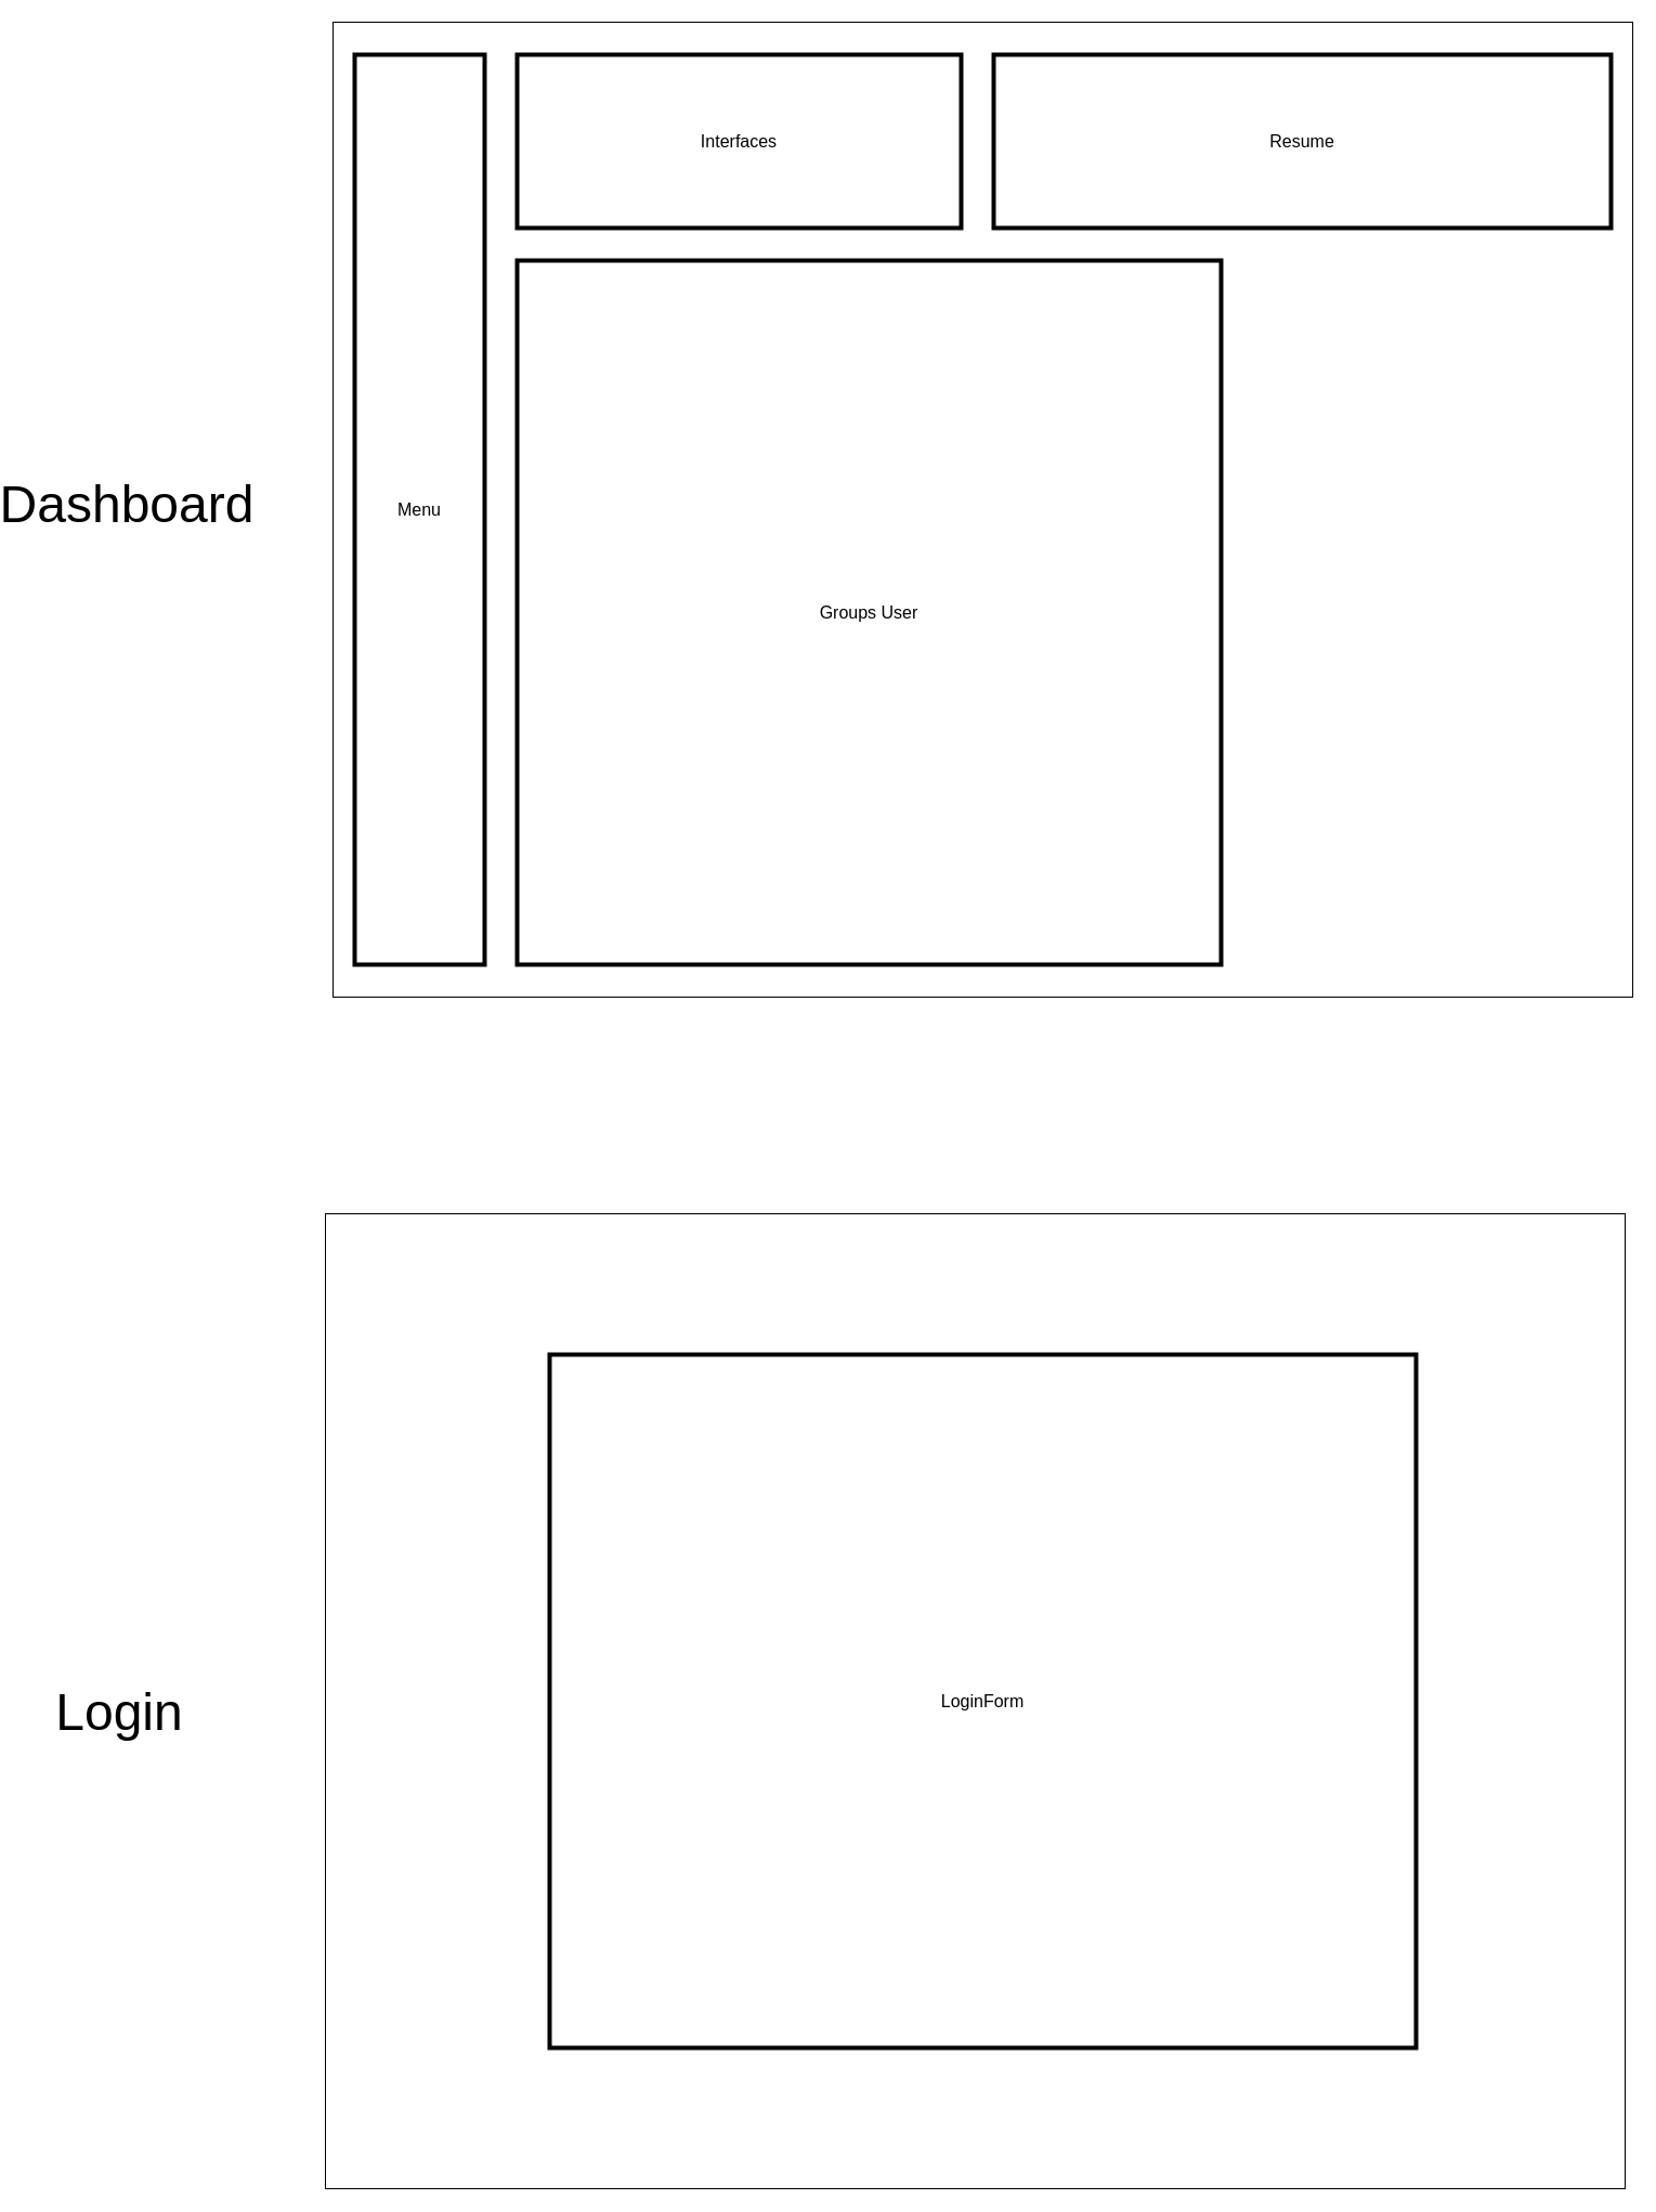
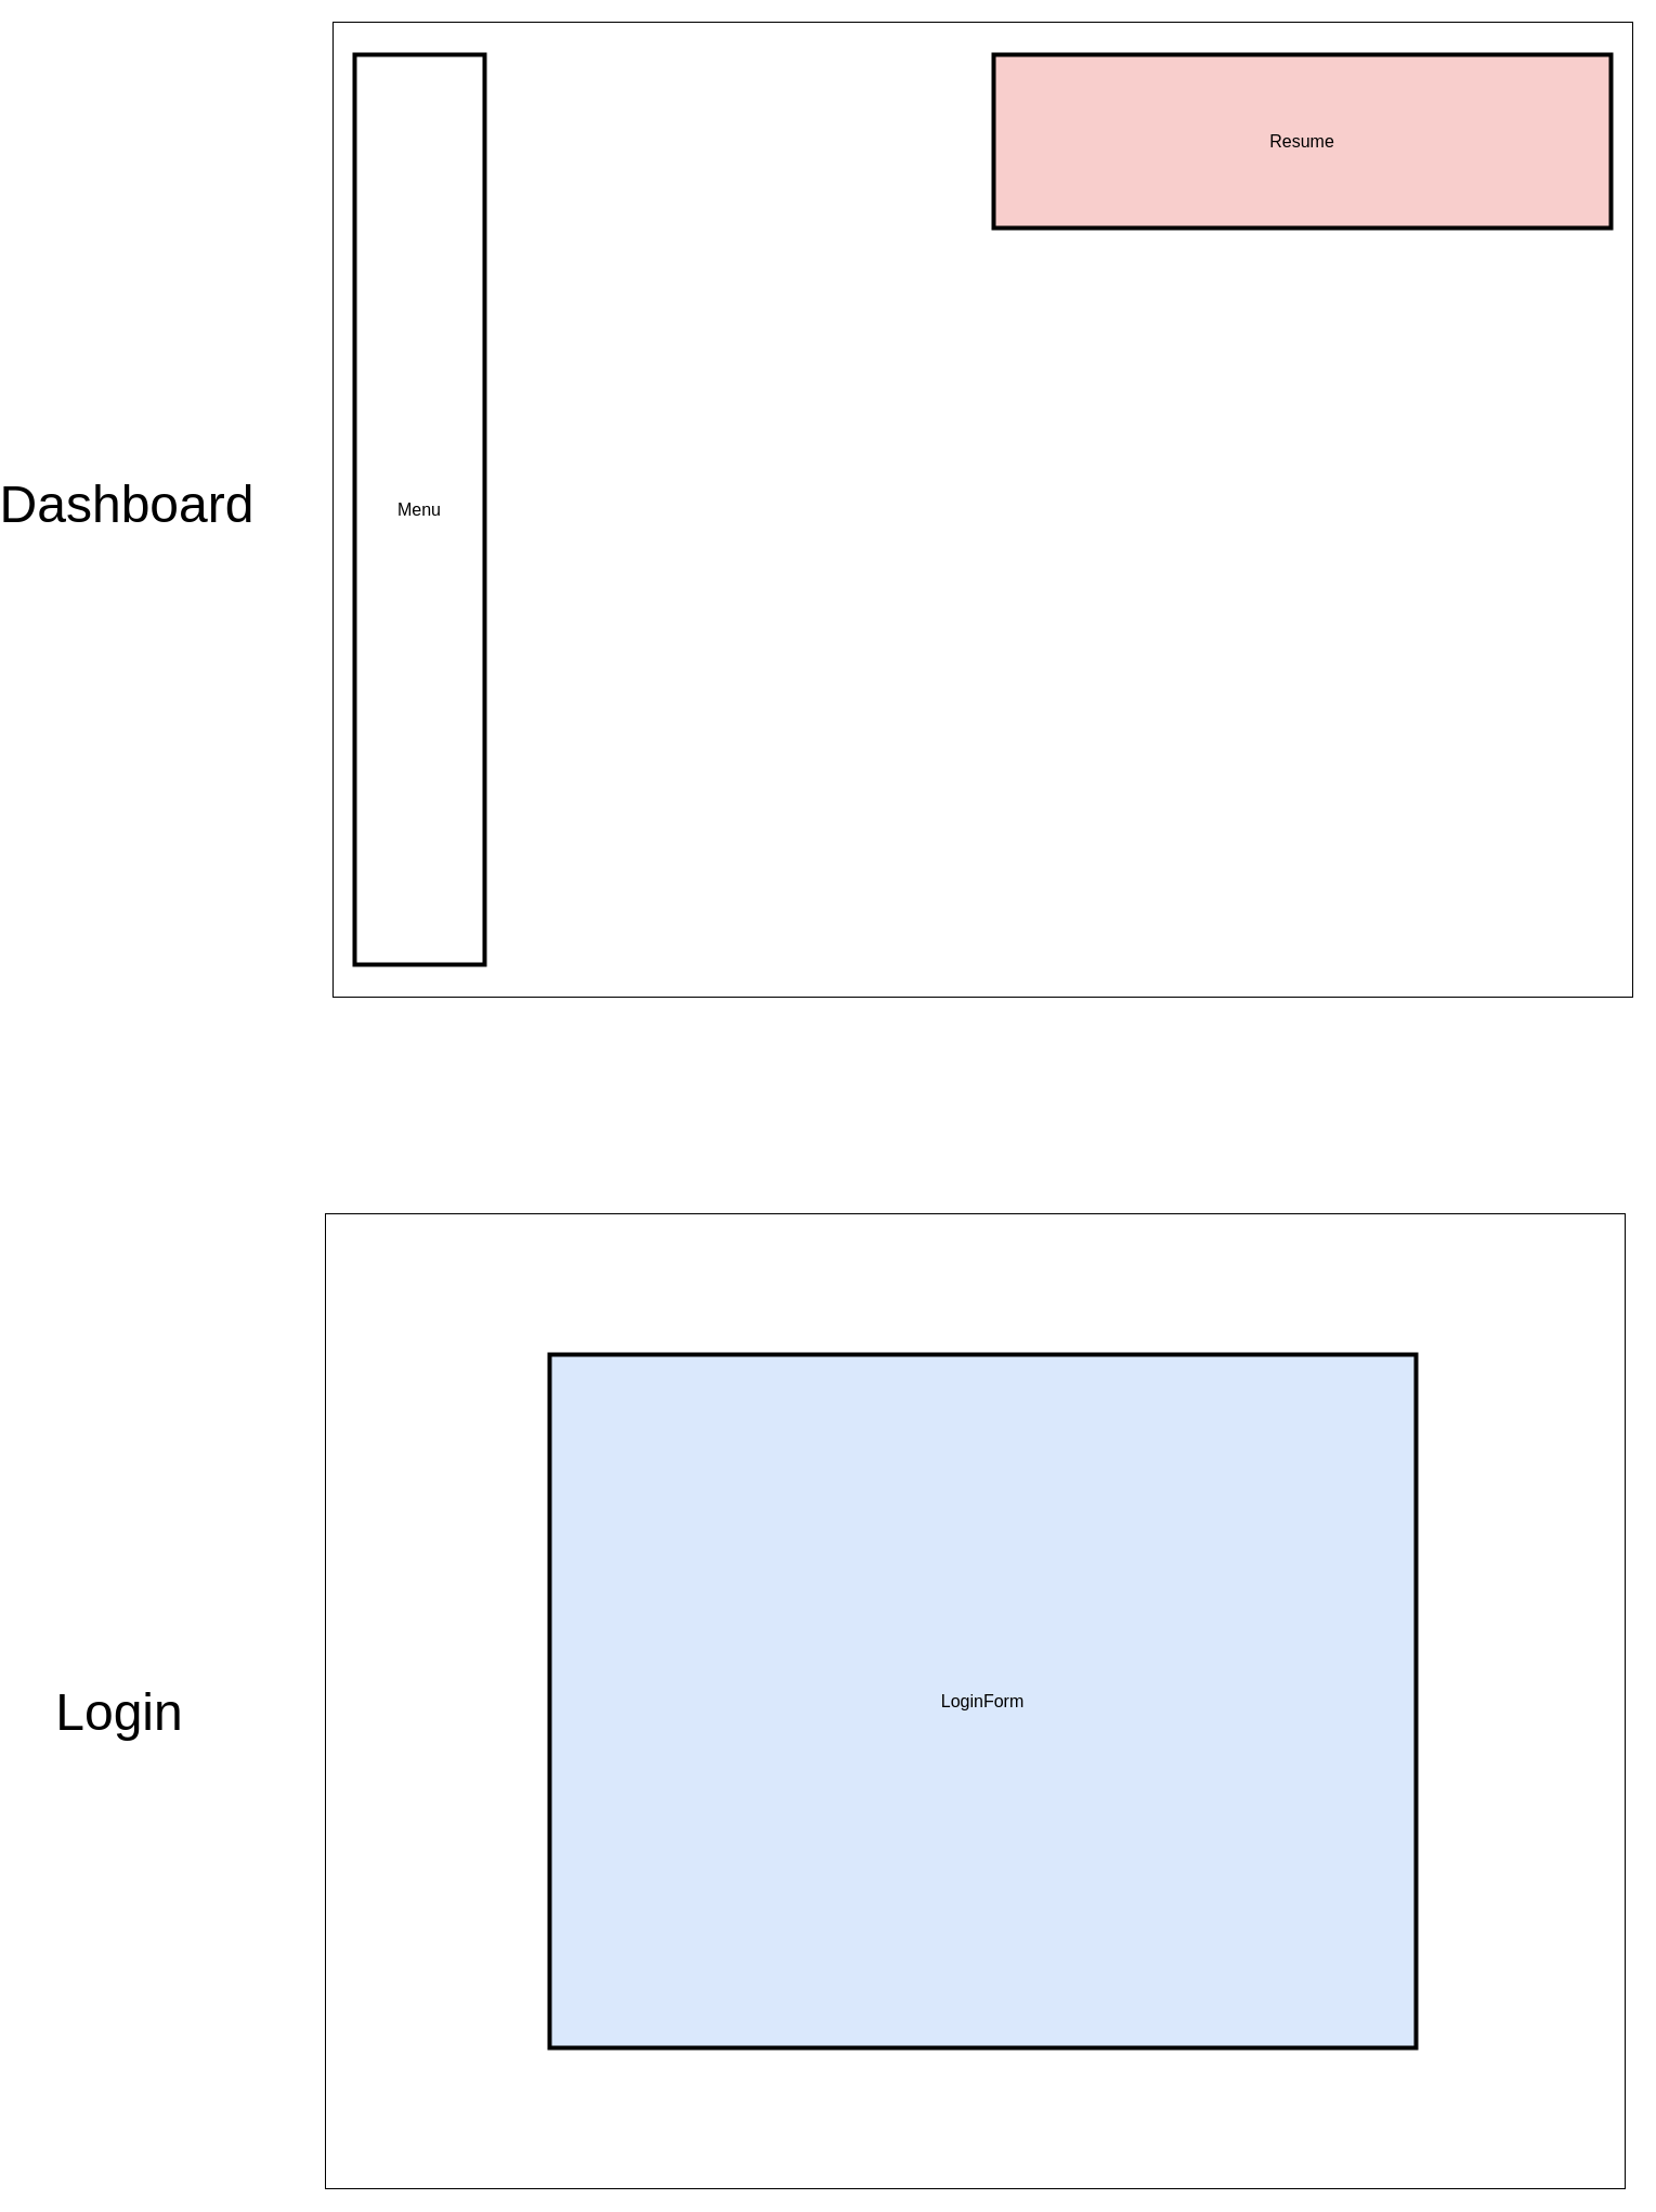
  <mxCell id="0" />
  <mxCell id="1" parent="0" />
  <mxCell id="2" value="" style="rounded=0;whiteSpace=wrap;html=1;" parent="1" vertex="1"><mxGeometry x="247" y="20" width="1200" height="900" as="geometry" /></mxCell>
  <mxCell id="3" value="&lt;font style=&quot;font-size: 16px;&quot;&gt;Menu&lt;/font&gt;" style="rounded=0;whiteSpace=wrap;html=1;strokeWidth=4;" parent="1" vertex="1"><mxGeometry x="267" y="50" width="120" height="840" as="geometry" /></mxCell>
- <mxCell id="4" value="&lt;font style=&quot;font-size: 16px;&quot;&gt;Interfaces&lt;/font&gt;" style="rounded=0;whiteSpace=wrap;html=1;strokeWidth=4;" parent="1" vertex="1"><mxGeometry x="417" y="50" width="410" height="160" as="geometry" /></mxCell>
- <mxCell id="5" value="&lt;font style=&quot;font-size: 16px;&quot;&gt;Resume&lt;/font&gt;" style="rounded=0;whiteSpace=wrap;html=1;strokeWidth=4;" parent="1" vertex="1"><mxGeometry x="857" y="50" width="570" height="160" as="geometry" /></mxCell>
- <mxCell id="6" value="&lt;font style=&quot;font-size: 16px;&quot;&gt;Groups User&lt;/font&gt;" style="rounded=0;whiteSpace=wrap;html=1;strokeWidth=4;" parent="1" vertex="1"><mxGeometry x="417" y="240" width="650" height="650" as="geometry" /></mxCell>
+ <mxCell id="5" value="&lt;font style=&quot;font-size: 16px;&quot;&gt;Resume&lt;/font&gt;" style="rounded=0;whiteSpace=wrap;html=1;strokeWidth=4;fillColor=#f8cecc;" parent="1" vertex="1"><mxGeometry x="857" y="50" width="570" height="160" as="geometry" /></mxCell>
  <mxCell id="7" value="&lt;font style=&quot;font-size: 48px;&quot;&gt;Dashboard&lt;/font&gt;" style="text;html=1;align=center;verticalAlign=middle;whiteSpace=wrap;rounded=0;" parent="1" vertex="1"><mxGeometry x="27" y="450" width="60" height="30" as="geometry" /></mxCell>
  <mxCell id="8" value="" style="rounded=0;whiteSpace=wrap;html=1;" parent="1" vertex="1"><mxGeometry x="240" y="1120" width="1200" height="900" as="geometry" /></mxCell>
- <mxCell id="9" value="&lt;span style=&quot;font-size: 16px;&quot;&gt;LoginForm&lt;/span&gt;" style="rounded=0;whiteSpace=wrap;html=1;strokeWidth=4;" parent="1" vertex="1"><mxGeometry x="447" y="1250" width="800" height="640" as="geometry" /></mxCell>
+ <mxCell id="9" value="&lt;span style=&quot;font-size: 16px;&quot;&gt;LoginForm&lt;/span&gt;" style="rounded=0;whiteSpace=wrap;html=1;strokeWidth=4;fillColor=#dae8fc;" parent="1" vertex="1"><mxGeometry x="447" y="1250" width="800" height="640" as="geometry" /></mxCell>
  <mxCell id="10" value="&lt;font style=&quot;font-size: 48px;&quot;&gt;Login&lt;/font&gt;" style="text;html=1;align=center;verticalAlign=middle;whiteSpace=wrap;rounded=0;" parent="1" vertex="1"><mxGeometry x="20" y="1565" width="60" height="30" as="geometry" /></mxCell>
